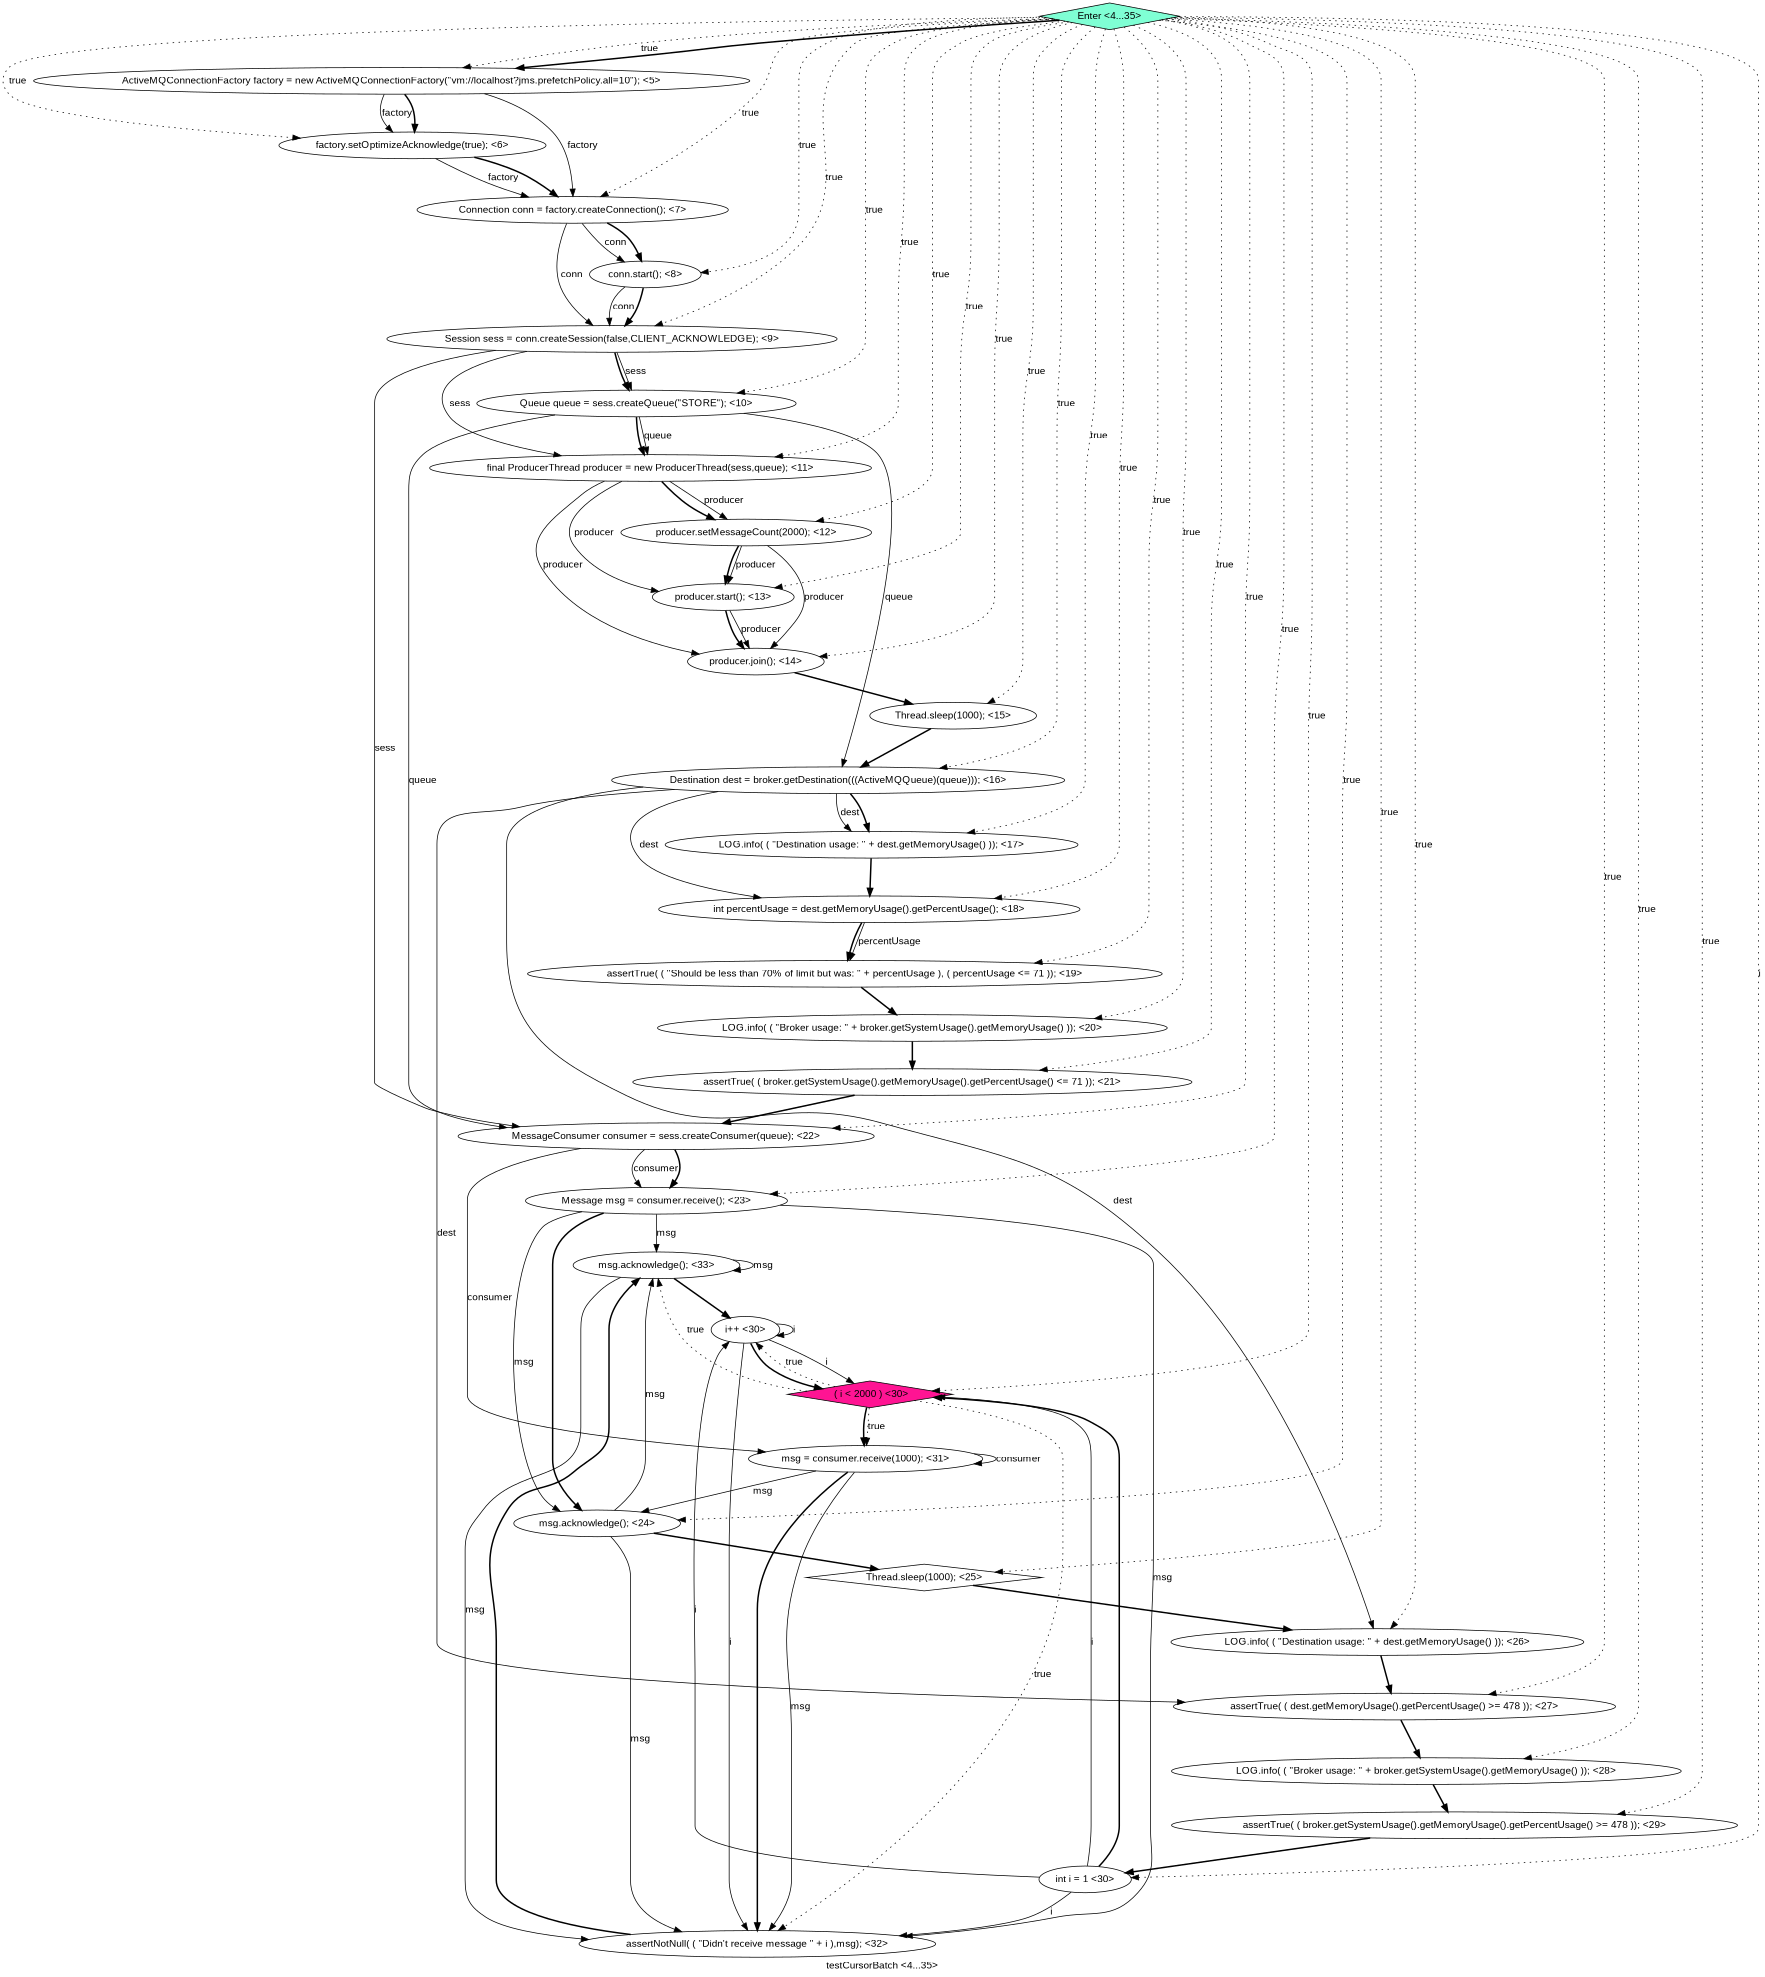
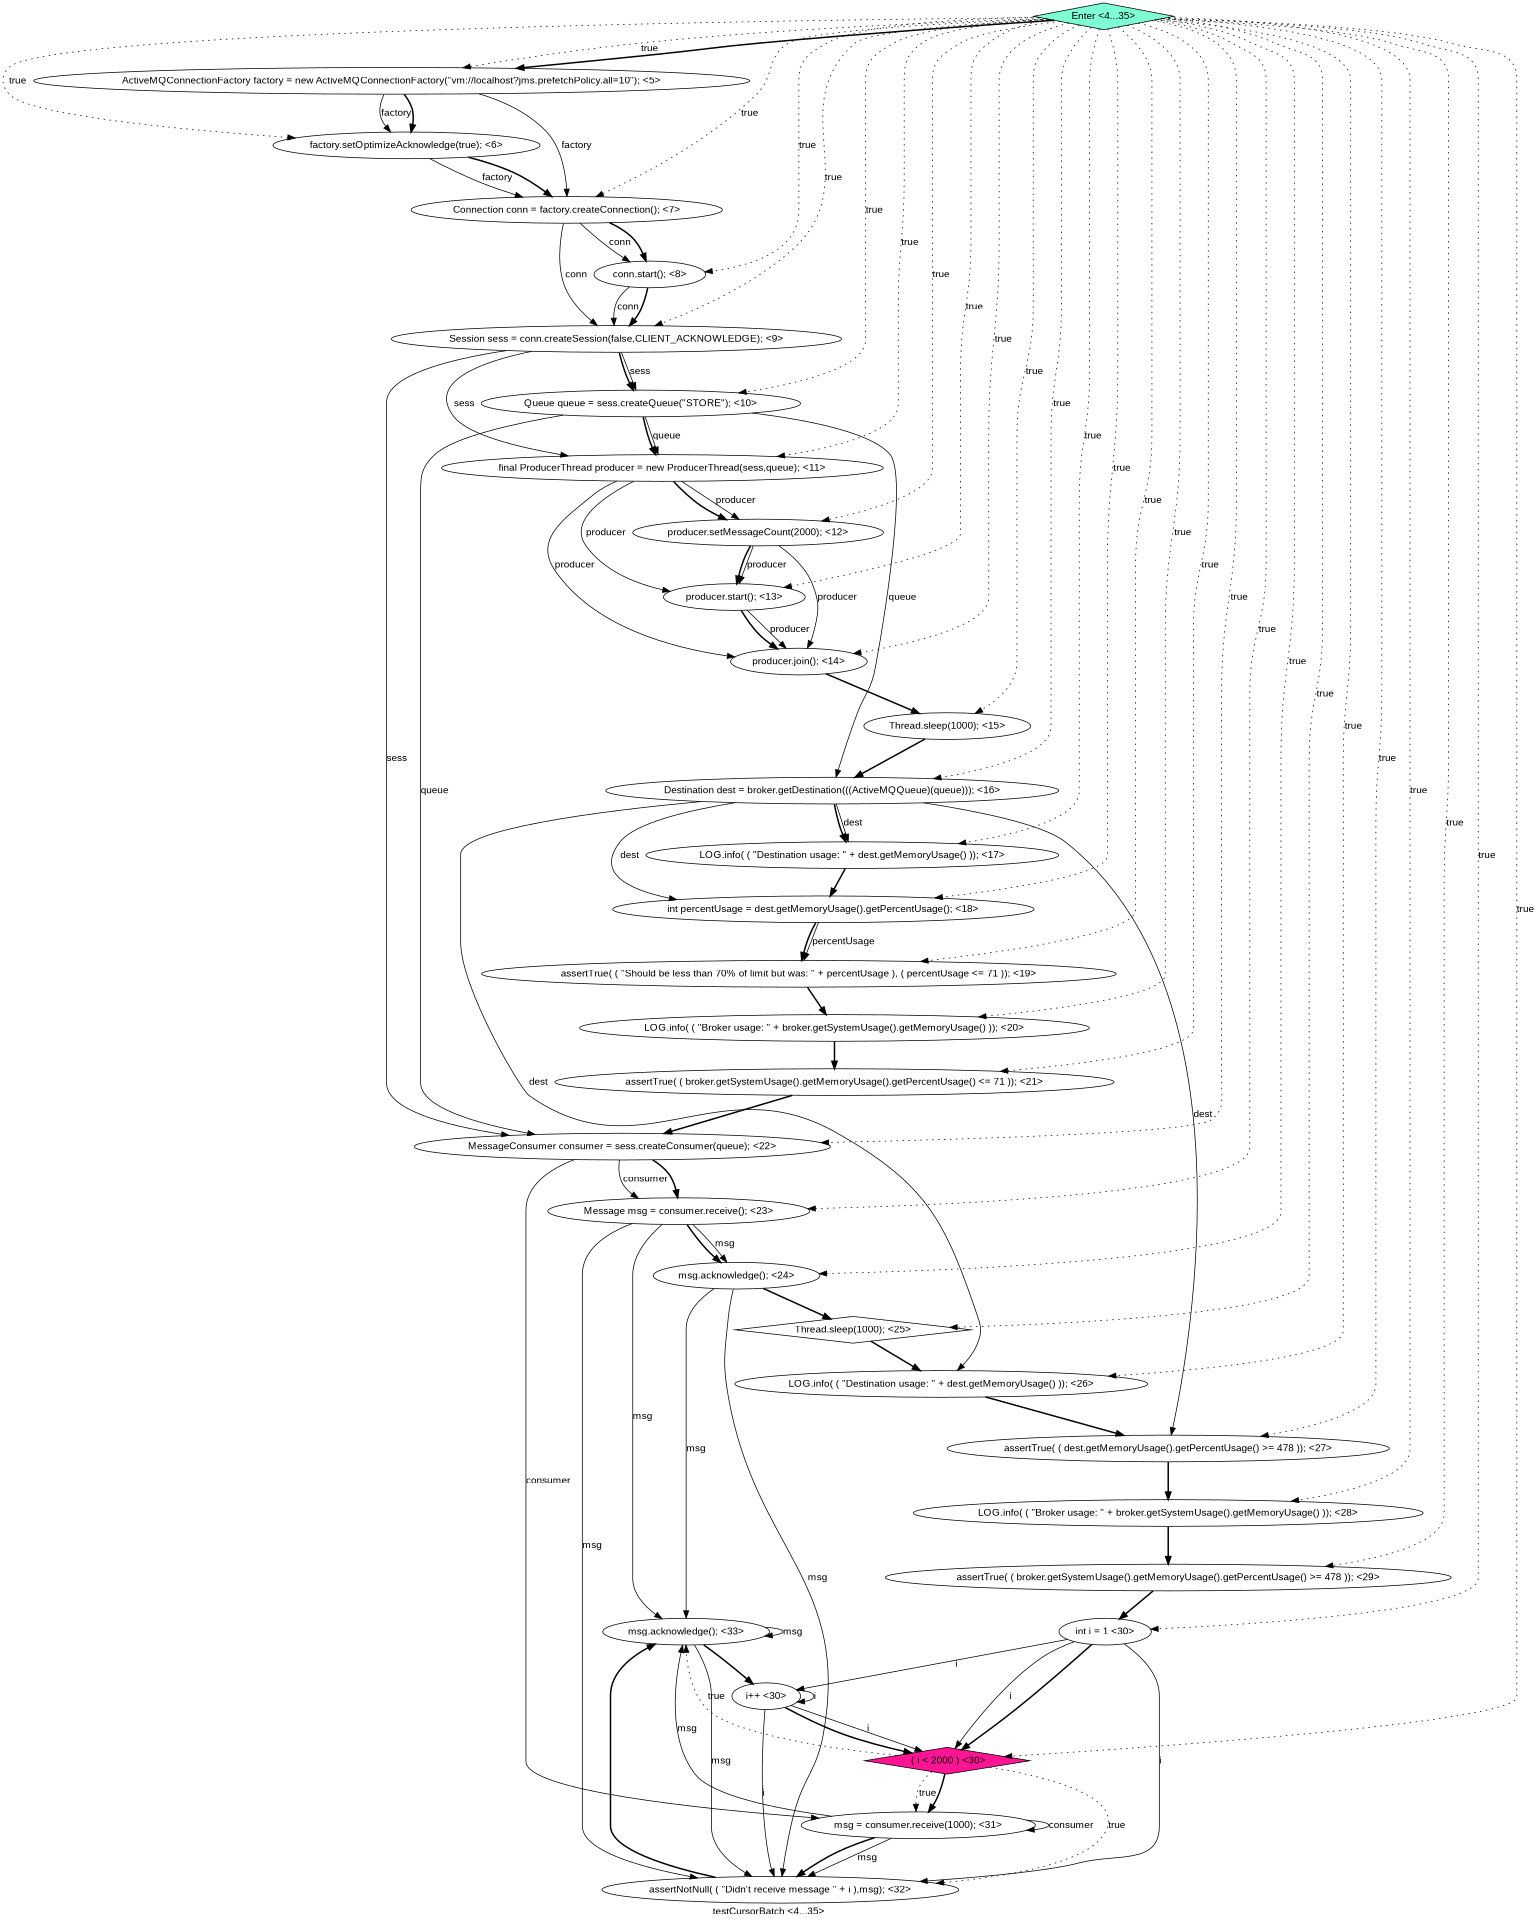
  digraph {
    fontname="Liberation Sans"
    label="testCursorBatch <4...35>"
    node [fillcolor=white fontname="Liberation Sans" shape=ellipse style=filled]
    edge [fontname="Liberation Sans" style=solid]
    n1 [label="Session sess = conn.createSession(false,CLIENT_ACKNOWLEDGE); <9>"]
    n2 [label="Queue queue = sess.createQueue(\"STORE\"); <10>"]
    n3 [label="MessageConsumer consumer = sess.createConsumer(queue); <22>"]
    n4 [label="final ProducerThread producer = new ProducerThread(sess,queue); <11>"]
    n5 [label="Destination dest = broker.getDestination(((ActiveMQQueue)(queue))); <16>"]
    n6 [label="Message msg = consumer.receive(); <23>"]
    n7 [label="msg = consumer.receive(1000); <31>"]
    n8 [label="producer.join(); <14>"]
    n9 [label="producer.setMessageCount(2000); <12>"]
    n10 [label="producer.start(); <13>"]
    n11 [label="Thread.sleep(1000); <15>"]
    n12 [label="factory.setOptimizeAcknowledge(true); <6>"]
    n13 [label="Connection conn = factory.createConnection(); <7>"]
    n14 [label="conn.start(); <8>"]
    n15 [label="LOG.info( ( \"Broker usage: \" + broker.getSystemUsage().getMemoryUsage() )); <20>"]
    n16 [label="assertTrue( ( broker.getSystemUsage().getMemoryUsage().getPercentUsage() <= 71 )); <21>"]
    n17 [label="int percentUsage = dest.getMemoryUsage().getPercentUsage(); <18>"]
    n18 [label="assertTrue( ( \"Should be less than 70% of limit but was: \" + percentUsage ), ( percentUsage <= 71 )); <19>"]
    n19 [label="msg.acknowledge(); <33>"]
    n20 [label="assertNotNull( ( \"Didn't receive message \" + i ),msg); <32>"]
    n21 [label="i++ <30>"]
    n22 [fillcolor=deeppink label=" ( i < 2000 ) <30>" shape=diamond]
    n23 [label="LOG.info( ( \"Destination usage: \" + dest.getMemoryUsage() )); <17>"]
    n24 [label="LOG.info( ( \"Destination usage: \" + dest.getMemoryUsage() )); <26>"]
    n25 [label="assertTrue( ( dest.getMemoryUsage().getPercentUsage() >= 478 )); <27>"]
    n26 [label="msg.acknowledge(); <24>"]
    n27 [label="Thread.sleep(1000); <25>" shape=diamond]
    n28 [label="assertTrue( ( broker.getSystemUsage().getMemoryUsage().getPercentUsage() >= 478 )); <29>"]
    n29 [label="int i = 1 <30>"]
    n30 [label="LOG.info( ( \"Broker usage: \" + broker.getSystemUsage().getMemoryUsage() )); <28>"]
    n31 [fillcolor=aquamarine label="Enter <4...35>" shape=diamond]
    n32 [label="ActiveMQConnectionFactory factory = new ActiveMQConnectionFactory(\"vm://localhost?jms.prefetchPolicy.all=10\"); <5>"]
    n1 -> n2 [label=sess]
    n1 -> n2 [style=bold]
    n1 -> n3 [label=sess]
    n1 -> n4 [label=sess]
    n2 -> n3 [label=queue]
    n2 -> n4 [label=queue]
    n2 -> n4 [style=bold]
    n2 -> n5 [label=queue]
    n3 -> n6 [label=consumer]
    n3 -> n6 [style=bold]
    n3 -> n7 [label=consumer]
    n4 -> n8 [label=producer]
    n4 -> n9 [label=producer]
    n4 -> n9 [style=bold]
    n4 -> n10 [label=producer]
    n5 -> n17 [label=dest]
    n5 -> n23 [label=dest]
    n5 -> n23 [style=bold]
    n5 -> n24 [label=dest]
    n5 -> n25 [label=dest]
    n6 -> n19 [label=msg]
    n6 -> n20 [label=msg]
    n6 -> n26 [label=msg]
    n6 -> n26 [style=bold]
    n7 -> n7 [label=consumer]
-   n7 -> n26 [label=msg]
+   n7 -> n19 [label=msg]
    n7 -> n20 [label=msg]
    n7 -> n20 [style=bold]
    n8 -> n11 [style=bold]
    n9 -> n8 [label=producer]
    n9 -> n10 [label=producer]
    n9 -> n10 [style=bold]
    n10 -> n8 [label=producer]
    n10 -> n8 [style=bold]
    n11 -> n5 [style=bold]
    n12 -> n13 [label=factory]
    n12 -> n13 [style=bold]
    n13 -> n1 [label=conn]
    n13 -> n14 [label=conn]
    n13 -> n14 [style=bold]
    n14 -> n1 [label=conn]
    n14 -> n1 [style=bold]
    n15 -> n16 [style=bold]
    n16 -> n3 [style=bold]
    n17 -> n18 [label=percentUsage]
    n17 -> n18 [style=bold]
    n18 -> n15 [style=bold]
    n19 -> n19 [label=msg]
    n19 -> n20 [label=msg]
    n19 -> n21 [style=bold]
    n20 -> n19 [style=bold]
    n21 -> n20 [label=i]
    n21 -> n21 [label=i]
    n21 -> n22 [label=i]
    n21 -> n22 [style=bold]
    n22 -> n7 [label=true style=dotted]
    n22 -> n7 [style=bold]
    n22 -> n19 [label=true style=dotted]
    n22 -> n20 [label=true style=dotted]
-   n22 -> n21 [label=true style=dotted]
    n23 -> n17 [style=bold]
    n24 -> n25 [style=bold]
    n25 -> n30 [style=bold]
    n26 -> n19 [label=msg]
    n26 -> n20 [label=msg]
    n26 -> n27 [style=bold]
    n27 -> n24 [style=bold]
    n28 -> n29 [style=bold]
    n29 -> n20 [label=i]
    n29 -> n21 [label=i]
    n29 -> n22 [label=i]
    n29 -> n22 [style=bold]
    n30 -> n28 [style=bold]
    n31 -> n1 [label=true style=dotted]
    n31 -> n2 [label=true style=dotted]
    n31 -> n3 [label=true style=dotted]
    n31 -> n4 [label=true style=dotted]
    n31 -> n5 [label=true style=dotted]
    n31 -> n6 [label=true style=dotted]
    n31 -> n8 [label=true style=dotted]
    n31 -> n9 [label=true style=dotted]
    n31 -> n10 [label=true style=dotted]
    n31 -> n11 [label=true style=dotted]
    n31 -> n12 [label=true style=dotted]
    n31 -> n13 [label=true style=dotted]
    n31 -> n14 [label=true style=dotted]
    n31 -> n15 [label=true style=dotted]
    n31 -> n16 [label=true style=dotted]
    n31 -> n17 [label=true style=dotted]
    n31 -> n18 [label=true style=dotted]
    n31 -> n22 [label=true style=dotted]
    n31 -> n23 [label=true style=dotted]
    n31 -> n24 [label=true style=dotted]
    n31 -> n25 [label=true style=dotted]
    n31 -> n26 [label=true style=dotted]
    n31 -> n27 [label=true style=dotted]
    n31 -> n28 [label=true style=dotted]
-   n31 -> n29 [label=i style=dotted]
+   n31 -> n29 [label=true style=dotted]
    n31 -> n30 [label=true style=dotted]
    n31 -> n32 [label=true style=dotted]
    n31 -> n32 [style=bold]
    n32 -> n12 [label=factory]
    n32 -> n12 [style=bold]
    n32 -> n13 [label=factory]
  }
